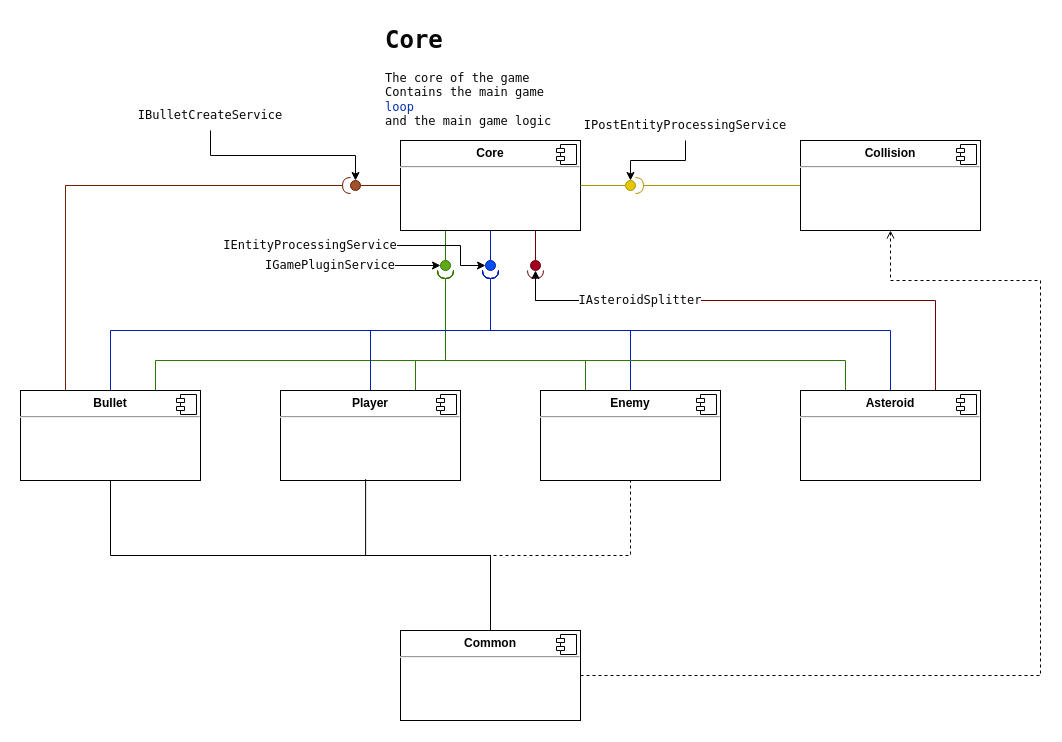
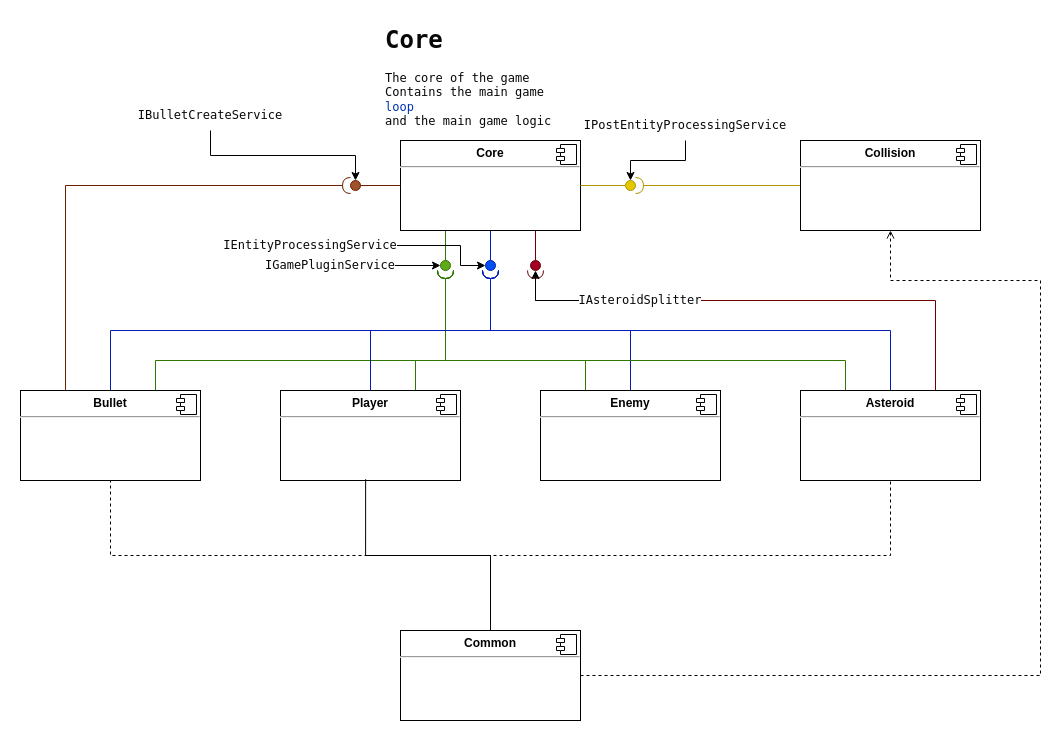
  <mxCell id="0" />
  <mxCell id="1" parent="0" />
  <mxCell id="2" style="edgeStyle=orthogonalEdgeStyle;rounded=0;orthogonalLoop=1;jettySize=auto;html=1;exitX=0.75;exitY=1;exitDx=0;exitDy=0;endArrow=none;endFill=0;fillColor=#a20025;strokeColor=#6F0000;" edge="1" parent="1" source="5" target="37"><mxGeometry relative="1" as="geometry" /></mxCell>
  <mxCell id="3" style="edgeStyle=orthogonalEdgeStyle;rounded=0;orthogonalLoop=1;jettySize=auto;html=1;exitX=0.5;exitY=1;exitDx=0;exitDy=0;endArrow=none;endFill=0;fillColor=#0050ef;strokeColor=#001DBC;" edge="1" parent="1" source="5" target="36"><mxGeometry relative="1" as="geometry" /></mxCell>
  <mxCell id="4" style="edgeStyle=orthogonalEdgeStyle;rounded=0;orthogonalLoop=1;jettySize=auto;html=1;exitX=0.25;exitY=1;exitDx=0;exitDy=0;endArrow=none;endFill=0;fillColor=#60a917;strokeColor=#2D7600;" edge="1" parent="1" source="5" target="34"><mxGeometry relative="1" as="geometry" /></mxCell>
  <mxCell id="5" value="&lt;p style=&quot;margin:0px;margin-top:6px;text-align:center;&quot;&gt;&lt;b&gt;Core&lt;/b&gt;&lt;/p&gt;&lt;hr&gt;&lt;p style=&quot;margin:0px;margin-left:8px;&quot;&gt;&lt;br&gt;&lt;/p&gt;" style="align=left;overflow=fill;html=1;dropTarget=0;whiteSpace=wrap;" vertex="1" parent="1"><mxGeometry x="400" y="140" width="180" height="90" as="geometry" /></mxCell>
  <mxCell id="6" value="" style="shape=component;jettyWidth=8;jettyHeight=4;" vertex="1" parent="5"><mxGeometry x="1" width="20" height="20" relative="1" as="geometry"><mxPoint x="-24" y="4" as="offset" /></mxGeometry></mxCell>
  <mxCell id="7" style="edgeStyle=orthogonalEdgeStyle;rounded=0;orthogonalLoop=1;jettySize=auto;html=1;exitX=0.75;exitY=0;exitDx=0;exitDy=0;endArrow=halfCircle;endFill=0;fillColor=#60a917;strokeColor=#2D7600;" edge="1" parent="1" source="10" target="34"><mxGeometry relative="1" as="geometry"><Array as="points"><mxPoint x="155" y="360" /><mxPoint x="445" y="360" /></Array></mxGeometry></mxCell>
  <mxCell id="8" style="edgeStyle=orthogonalEdgeStyle;rounded=0;orthogonalLoop=1;jettySize=auto;html=1;exitX=0.5;exitY=0;exitDx=0;exitDy=0;endArrow=halfCircle;endFill=0;fillColor=#0050ef;strokeColor=#001DBC;" edge="1" parent="1" source="10" target="36"><mxGeometry relative="1" as="geometry" /></mxCell>
  <mxCell id="9" style="edgeStyle=orthogonalEdgeStyle;rounded=0;orthogonalLoop=1;jettySize=auto;html=1;exitX=0.25;exitY=0;exitDx=0;exitDy=0;endArrow=halfCircle;endFill=0;fillColor=#a0522d;strokeColor=#6D1F00;" edge="1" parent="1" source="10" target="41"><mxGeometry relative="1" as="geometry"><Array as="points"><mxPoint x="65" y="185" /></Array></mxGeometry></mxCell>
  <mxCell id="10" value="&lt;p style=&quot;margin:0px;margin-top:6px;text-align:center;&quot;&gt;&lt;b&gt;Bullet&lt;/b&gt;&lt;/p&gt;&lt;hr&gt;&lt;p style=&quot;margin:0px;margin-left:8px;&quot;&gt;&lt;br&gt;&lt;/p&gt;" style="align=left;overflow=fill;html=1;dropTarget=0;whiteSpace=wrap;" vertex="1" parent="1"><mxGeometry x="20" y="390" width="180" height="90" as="geometry" /></mxCell>
  <mxCell id="11" value="" style="shape=component;jettyWidth=8;jettyHeight=4;" vertex="1" parent="10"><mxGeometry x="1" width="20" height="20" relative="1" as="geometry"><mxPoint x="-24" y="4" as="offset" /></mxGeometry></mxCell>
  <mxCell id="12" style="edgeStyle=orthogonalEdgeStyle;rounded=0;orthogonalLoop=1;jettySize=auto;html=1;exitX=0.75;exitY=0;exitDx=0;exitDy=0;endArrow=halfCircle;endFill=0;jumpStyle=none;fillColor=#60a917;strokeColor=#2D7600;" edge="1" parent="1" source="13" target="34"><mxGeometry relative="1" as="geometry"><Array as="points"><mxPoint x="415" y="360" /><mxPoint x="445" y="360" /></Array></mxGeometry></mxCell>
  <mxCell id="13" value="&lt;p style=&quot;margin:0px;margin-top:6px;text-align:center;&quot;&gt;&lt;b&gt;Player&lt;/b&gt;&lt;/p&gt;&lt;hr&gt;&lt;p style=&quot;margin:0px;margin-left:8px;&quot;&gt;&lt;br&gt;&lt;/p&gt;" style="align=left;overflow=fill;html=1;dropTarget=0;whiteSpace=wrap;" vertex="1" parent="1"><mxGeometry x="280" y="390" width="180" height="90" as="geometry" /></mxCell>
  <mxCell id="14" value="" style="shape=component;jettyWidth=8;jettyHeight=4;" vertex="1" parent="13"><mxGeometry x="1" width="20" height="20" relative="1" as="geometry"><mxPoint x="-24" y="4" as="offset" /></mxGeometry></mxCell>
- <mxCell id="16" style="edgeStyle=orthogonalEdgeStyle;rounded=0;orthogonalLoop=1;jettySize=auto;html=1;entryX=0.5;entryY=1;entryDx=0;entryDy=0;dashed=1;endArrow=none;endFill=0;" edge="1" parent="1" source="20" target="24"><mxGeometry relative="1" as="geometry" /></mxCell>
+ <mxCell id="15" style="edgeStyle=orthogonalEdgeStyle;rounded=0;orthogonalLoop=1;jettySize=auto;html=1;exitX=0.5;exitY=0;exitDx=0;exitDy=0;entryX=0.5;entryY=1;entryDx=0;entryDy=0;endArrow=none;endFill=0;dashed=1;" edge="1" parent="1" source="20" target="29"><mxGeometry relative="1" as="geometry" /></mxCell>
  <mxCell id="17" style="edgeStyle=orthogonalEdgeStyle;rounded=0;orthogonalLoop=1;jettySize=auto;html=1;entryX=0.473;entryY=0.985;entryDx=0;entryDy=0;entryPerimeter=0;endArrow=none;endFill=0;dashed=0;" edge="1" parent="1" source="20" target="13"><mxGeometry relative="1" as="geometry" /></mxCell>
- <mxCell id="18" style="edgeStyle=orthogonalEdgeStyle;rounded=0;orthogonalLoop=1;jettySize=auto;html=1;entryX=0.5;entryY=1;entryDx=0;entryDy=0;exitX=0.5;exitY=0;exitDx=0;exitDy=0;dashed=0;endArrow=none;endFill=0;" edge="1" parent="1" source="20" target="10"><mxGeometry relative="1" as="geometry" /></mxCell>
+ <mxCell id="18" style="edgeStyle=orthogonalEdgeStyle;rounded=0;orthogonalLoop=1;jettySize=auto;html=1;entryX=0.5;entryY=1;entryDx=0;entryDy=0;exitX=0.5;exitY=0;exitDx=0;exitDy=0;dashed=1;endArrow=none;endFill=0;" edge="1" parent="1" source="20" target="10"><mxGeometry relative="1" as="geometry" /></mxCell>
  <mxCell id="19" style="edgeStyle=orthogonalEdgeStyle;rounded=0;orthogonalLoop=1;jettySize=auto;html=1;exitX=1;exitY=0.5;exitDx=0;exitDy=0;entryX=0.5;entryY=1;entryDx=0;entryDy=0;dashed=1;endArrow=open;endFill=0;" edge="1" parent="1" source="20" target="32"><mxGeometry relative="1" as="geometry"><Array as="points"><mxPoint x="1040" y="675" /><mxPoint x="1040" y="280" /><mxPoint x="890" y="280" /></Array></mxGeometry></mxCell>
  <mxCell id="20" value="&lt;p style=&quot;margin:0px;margin-top:6px;text-align:center;&quot;&gt;&lt;b&gt;Common&lt;/b&gt;&lt;/p&gt;&lt;hr&gt;&lt;p style=&quot;margin:0px;margin-left:8px;&quot;&gt;&lt;br&gt;&lt;/p&gt;" style="align=left;overflow=fill;html=1;dropTarget=0;whiteSpace=wrap;" vertex="1" parent="1"><mxGeometry x="400" y="630" width="180" height="90" as="geometry" /></mxCell>
  <mxCell id="21" value="" style="shape=component;jettyWidth=8;jettyHeight=4;" vertex="1" parent="20"><mxGeometry x="1" width="20" height="20" relative="1" as="geometry"><mxPoint x="-24" y="4" as="offset" /></mxGeometry></mxCell>
  <mxCell id="22" style="edgeStyle=orthogonalEdgeStyle;rounded=0;orthogonalLoop=1;jettySize=auto;html=1;exitX=0.25;exitY=0;exitDx=0;exitDy=0;endArrow=halfCircle;endFill=0;fillColor=#60a917;strokeColor=#2D7600;" edge="1" parent="1" source="24" target="34"><mxGeometry relative="1" as="geometry"><Array as="points"><mxPoint x="585" y="360" /><mxPoint x="445" y="360" /></Array></mxGeometry></mxCell>
  <mxCell id="23" style="edgeStyle=orthogonalEdgeStyle;rounded=0;orthogonalLoop=1;jettySize=auto;html=1;exitX=0.5;exitY=0;exitDx=0;exitDy=0;endArrow=halfCircle;endFill=0;fillColor=#0050ef;strokeColor=#001DBC;" edge="1" parent="1" source="24" target="36"><mxGeometry relative="1" as="geometry" /></mxCell>
  <mxCell id="24" value="&lt;p style=&quot;margin:0px;margin-top:6px;text-align:center;&quot;&gt;&lt;b&gt;Enemy&lt;/b&gt;&lt;/p&gt;&lt;hr&gt;&lt;p style=&quot;margin:0px;margin-left:8px;&quot;&gt;&lt;br&gt;&lt;/p&gt;" style="align=left;overflow=fill;html=1;dropTarget=0;whiteSpace=wrap;" vertex="1" parent="1"><mxGeometry x="540" y="390" width="180" height="90" as="geometry" /></mxCell>
  <mxCell id="25" value="" style="shape=component;jettyWidth=8;jettyHeight=4;" vertex="1" parent="24"><mxGeometry x="1" width="20" height="20" relative="1" as="geometry"><mxPoint x="-24" y="4" as="offset" /></mxGeometry></mxCell>
  <mxCell id="26" style="edgeStyle=orthogonalEdgeStyle;rounded=0;orthogonalLoop=1;jettySize=auto;html=1;exitX=0.75;exitY=0;exitDx=0;exitDy=0;endArrow=halfCircle;endFill=0;fillColor=#a20025;strokeColor=#6F0000;" edge="1" parent="1" source="29" target="37"><mxGeometry relative="1" as="geometry"><Array as="points"><mxPoint x="935" y="300" /><mxPoint x="535" y="300" /></Array></mxGeometry></mxCell>
  <mxCell id="27" style="edgeStyle=orthogonalEdgeStyle;rounded=0;orthogonalLoop=1;jettySize=auto;html=1;exitX=0.5;exitY=0;exitDx=0;exitDy=0;endArrow=halfCircle;endFill=0;fillColor=#0050ef;strokeColor=#001DBC;" edge="1" parent="1" source="29" target="36"><mxGeometry relative="1" as="geometry"><Array as="points"><mxPoint x="890" y="330" /><mxPoint x="490" y="330" /></Array></mxGeometry></mxCell>
  <mxCell id="28" style="edgeStyle=orthogonalEdgeStyle;rounded=0;orthogonalLoop=1;jettySize=auto;html=1;exitX=0.25;exitY=0;exitDx=0;exitDy=0;endArrow=halfCircle;endFill=0;jumpStyle=none;fillColor=#60a917;strokeColor=#2D7600;" edge="1" parent="1" source="29" target="34"><mxGeometry relative="1" as="geometry"><Array as="points"><mxPoint x="845" y="360" /><mxPoint x="445" y="360" /></Array></mxGeometry></mxCell>
  <mxCell id="29" value="&lt;p style=&quot;margin:0px;margin-top:6px;text-align:center;&quot;&gt;&lt;b&gt;Asteroid&lt;/b&gt;&lt;/p&gt;&lt;hr&gt;&lt;p style=&quot;margin:0px;margin-left:8px;&quot;&gt;&lt;br&gt;&lt;/p&gt;" style="align=left;overflow=fill;html=1;dropTarget=0;whiteSpace=wrap;" vertex="1" parent="1"><mxGeometry x="800" y="390" width="180" height="90" as="geometry" /></mxCell>
  <mxCell id="30" value="" style="shape=component;jettyWidth=8;jettyHeight=4;" vertex="1" parent="29"><mxGeometry x="1" width="20" height="20" relative="1" as="geometry"><mxPoint x="-24" y="4" as="offset" /></mxGeometry></mxCell>
  <mxCell id="31" style="edgeStyle=orthogonalEdgeStyle;rounded=0;orthogonalLoop=1;jettySize=auto;html=1;exitX=0;exitY=0.5;exitDx=0;exitDy=0;endArrow=halfCircle;endFill=0;fillColor=#e3c800;strokeColor=#B09500;" edge="1" parent="1" source="32" target="39"><mxGeometry relative="1" as="geometry" /></mxCell>
  <mxCell id="32" value="&lt;p style=&quot;margin:0px;margin-top:6px;text-align:center;&quot;&gt;&lt;b&gt;Collision&lt;/b&gt;&lt;/p&gt;&lt;hr&gt;&lt;p style=&quot;margin:0px;margin-left:8px;&quot;&gt;&lt;br&gt;&lt;/p&gt;" style="align=left;overflow=fill;html=1;dropTarget=0;whiteSpace=wrap;" vertex="1" parent="1"><mxGeometry x="800" y="140" width="180" height="90" as="geometry" /></mxCell>
  <mxCell id="33" value="" style="shape=component;jettyWidth=8;jettyHeight=4;" vertex="1" parent="32"><mxGeometry x="1" width="20" height="20" relative="1" as="geometry"><mxPoint x="-24" y="4" as="offset" /></mxGeometry></mxCell>
  <mxCell id="34" value="" style="ellipse;whiteSpace=wrap;html=1;align=center;aspect=fixed;resizable=0;points=[];outlineConnect=0;sketch=0;fillColor=#60a917;fontColor=#ffffff;strokeColor=#2D7600;" vertex="1" parent="1"><mxGeometry x="440" y="260" width="10" height="10" as="geometry" /></mxCell>
  <mxCell id="35" value="" style="rounded=0;orthogonalLoop=1;jettySize=auto;html=1;endArrow=halfCircle;endFill=0;endSize=6;strokeWidth=1;sketch=0;exitX=0.5;exitY=0;exitDx=0;exitDy=0;edgeStyle=orthogonalEdgeStyle;fillColor=#0050ef;strokeColor=#001DBC;" edge="1" target="36" parent="1" source="13"><mxGeometry relative="1" as="geometry"><mxPoint x="480" y="230" as="sourcePoint" /></mxGeometry></mxCell>
  <mxCell id="36" value="" style="ellipse;whiteSpace=wrap;html=1;align=center;aspect=fixed;resizable=0;points=[];outlineConnect=0;sketch=0;fillColor=#0050ef;fontColor=#ffffff;strokeColor=#001DBC;" vertex="1" parent="1"><mxGeometry x="485" y="260" width="10" height="10" as="geometry" /></mxCell>
  <mxCell id="37" value="" style="ellipse;whiteSpace=wrap;html=1;align=center;aspect=fixed;resizable=0;points=[];outlineConnect=0;sketch=0;fillColor=#a20025;fontColor=#ffffff;strokeColor=#6F0000;" vertex="1" parent="1"><mxGeometry x="530" y="260" width="10" height="10" as="geometry" /></mxCell>
  <mxCell id="38" value="" style="rounded=0;orthogonalLoop=1;jettySize=auto;html=1;endArrow=none;endFill=0;sketch=0;sourcePerimeterSpacing=0;targetPerimeterSpacing=0;exitX=1;exitY=0.5;exitDx=0;exitDy=0;fillColor=#e3c800;strokeColor=#B09500;" edge="1" target="39" parent="1" source="5"><mxGeometry relative="1" as="geometry"><mxPoint x="610" y="150" as="sourcePoint" /></mxGeometry></mxCell>
  <mxCell id="39" value="" style="ellipse;whiteSpace=wrap;html=1;align=center;aspect=fixed;resizable=0;points=[];outlineConnect=0;sketch=0;fillColor=#e3c800;fontColor=#000000;strokeColor=#B09500;" vertex="1" parent="1"><mxGeometry x="625" y="180" width="10" height="10" as="geometry" /></mxCell>
  <mxCell id="40" value="" style="rounded=0;orthogonalLoop=1;jettySize=auto;html=1;endArrow=none;endFill=0;sketch=0;sourcePerimeterSpacing=0;targetPerimeterSpacing=0;exitX=0;exitY=0.5;exitDx=0;exitDy=0;fillColor=#a0522d;strokeColor=#6D1F00;" edge="1" target="41" parent="1" source="5"><mxGeometry relative="1" as="geometry"><mxPoint x="250" y="275" as="sourcePoint" /></mxGeometry></mxCell>
  <mxCell id="41" value="" style="ellipse;whiteSpace=wrap;html=1;align=center;aspect=fixed;resizable=0;points=[];outlineConnect=0;sketch=0;fillColor=#a0522d;fontColor=#ffffff;strokeColor=#6D1F00;" vertex="1" parent="1"><mxGeometry x="350" y="180" width="10" height="10" as="geometry" /></mxCell>
  <mxCell id="42" value="&lt;h1&gt;&lt;div style=&quot;background-color: rgb(255, 255, 255); color: rgb(8, 8, 8); font-family: &amp;quot;JetBrains Mono&amp;quot;, monospace;&quot;&gt;Core&lt;/div&gt;&lt;/h1&gt;&lt;div style=&quot;background-color: rgb(255, 255, 255); color: rgb(8, 8, 8); font-family: &amp;quot;JetBrains Mono&amp;quot;, monospace;&quot;&gt;The core of the game&lt;br&gt;Contains the main game &lt;span style=&quot;color:#0033b3;&quot;&gt;loop&lt;/span&gt;&lt;br&gt;and the main game logic&lt;/div&gt;" style="text;html=1;strokeColor=none;fillColor=none;spacing=5;spacingTop=-20;whiteSpace=wrap;overflow=hidden;rounded=0;" vertex="1" parent="1"><mxGeometry x="380" y="20" width="190" height="120" as="geometry" /></mxCell>
  <mxCell id="43" style="edgeStyle=orthogonalEdgeStyle;rounded=0;orthogonalLoop=1;jettySize=auto;html=1;exitX=0.5;exitY=1;exitDx=0;exitDy=0;" edge="1" parent="1" source="44" target="41"><mxGeometry relative="1" as="geometry" /></mxCell>
  <mxCell id="44" value="&lt;div style=&quot;background-color: rgb(255, 255, 255);&quot;&gt;&lt;font face=&quot;JetBrains Mono, monospace&quot; color=&quot;#080808&quot;&gt;IBulletCreateService&lt;/font&gt;&lt;br&gt;&lt;/div&gt;" style="text;html=1;strokeColor=none;fillColor=none;align=center;verticalAlign=middle;whiteSpace=wrap;rounded=0;" vertex="1" parent="1"><mxGeometry x="145" y="100" width="130" height="30" as="geometry" /></mxCell>
  <mxCell id="45" style="edgeStyle=orthogonalEdgeStyle;rounded=0;orthogonalLoop=1;jettySize=auto;html=1;" edge="1" parent="1" source="46" target="34"><mxGeometry relative="1" as="geometry" /></mxCell>
  <mxCell id="46" value="&lt;div style=&quot;background-color: rgb(255, 255, 255); color: rgb(8, 8, 8); font-family: &amp;quot;JetBrains Mono&amp;quot;, monospace;&quot;&gt;IGamePluginService&lt;/div&gt;" style="text;html=1;strokeColor=none;fillColor=none;align=center;verticalAlign=middle;whiteSpace=wrap;rounded=0;" vertex="1" parent="1"><mxGeometry x="270" y="250" width="120" height="30" as="geometry" /></mxCell>
  <mxCell id="47" style="edgeStyle=orthogonalEdgeStyle;rounded=0;orthogonalLoop=1;jettySize=auto;html=1;" edge="1" parent="1" source="48" target="36"><mxGeometry relative="1" as="geometry"><Array as="points"><mxPoint x="460" y="245" /><mxPoint x="460" y="265" /></Array></mxGeometry></mxCell>
  <mxCell id="48" value="&lt;div style=&quot;background-color: rgb(255, 255, 255); color: rgb(8, 8, 8); font-family: &amp;quot;JetBrains Mono&amp;quot;, monospace;&quot;&gt;IEntityProcessingService&lt;/div&gt;" style="text;html=1;strokeColor=none;fillColor=none;align=center;verticalAlign=middle;whiteSpace=wrap;rounded=0;" vertex="1" parent="1"><mxGeometry x="230" y="230" width="160" height="30" as="geometry" /></mxCell>
  <mxCell id="49" style="edgeStyle=orthogonalEdgeStyle;rounded=0;orthogonalLoop=1;jettySize=auto;html=1;exitX=0;exitY=0.5;exitDx=0;exitDy=0;" edge="1" parent="1" source="50" target="37"><mxGeometry relative="1" as="geometry" /></mxCell>
  <mxCell id="50" value="&lt;div style=&quot;background-color: rgb(255, 255, 255); color: rgb(8, 8, 8); font-family: &amp;quot;JetBrains Mono&amp;quot;, monospace;&quot;&gt;IAsteroidSplitter&lt;/div&gt;" style="text;html=1;strokeColor=none;fillColor=none;align=center;verticalAlign=middle;whiteSpace=wrap;rounded=0;" vertex="1" parent="1"><mxGeometry x="580" y="285" width="120" height="30" as="geometry" /></mxCell>
  <mxCell id="51" style="edgeStyle=orthogonalEdgeStyle;rounded=0;orthogonalLoop=1;jettySize=auto;html=1;" edge="1" parent="1" source="52" target="39"><mxGeometry relative="1" as="geometry" /></mxCell>
  <mxCell id="52" value="&lt;div style=&quot;background-color: rgb(255, 255, 255); color: rgb(8, 8, 8); font-family: &amp;quot;JetBrains Mono&amp;quot;, monospace;&quot;&gt;IPostEntityProcessingService&lt;/div&gt;" style="text;html=1;strokeColor=none;fillColor=none;align=center;verticalAlign=middle;whiteSpace=wrap;rounded=0;" vertex="1" parent="1"><mxGeometry x="590" y="110" width="190" height="30" as="geometry" /></mxCell>
